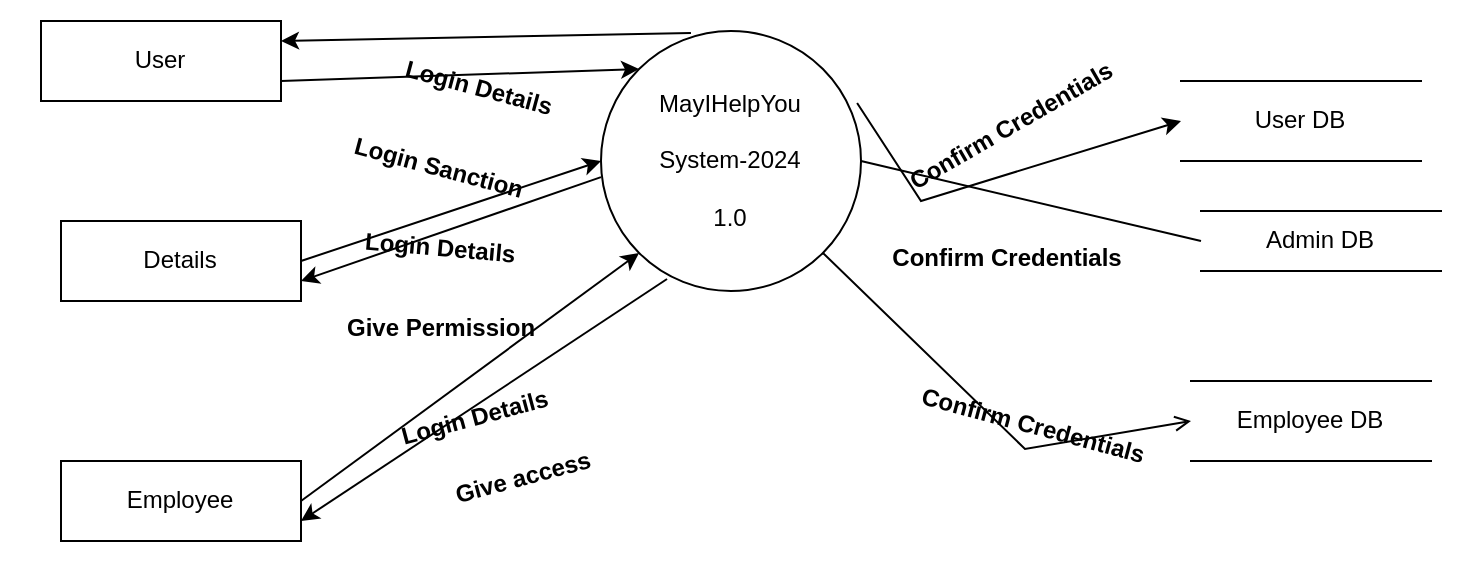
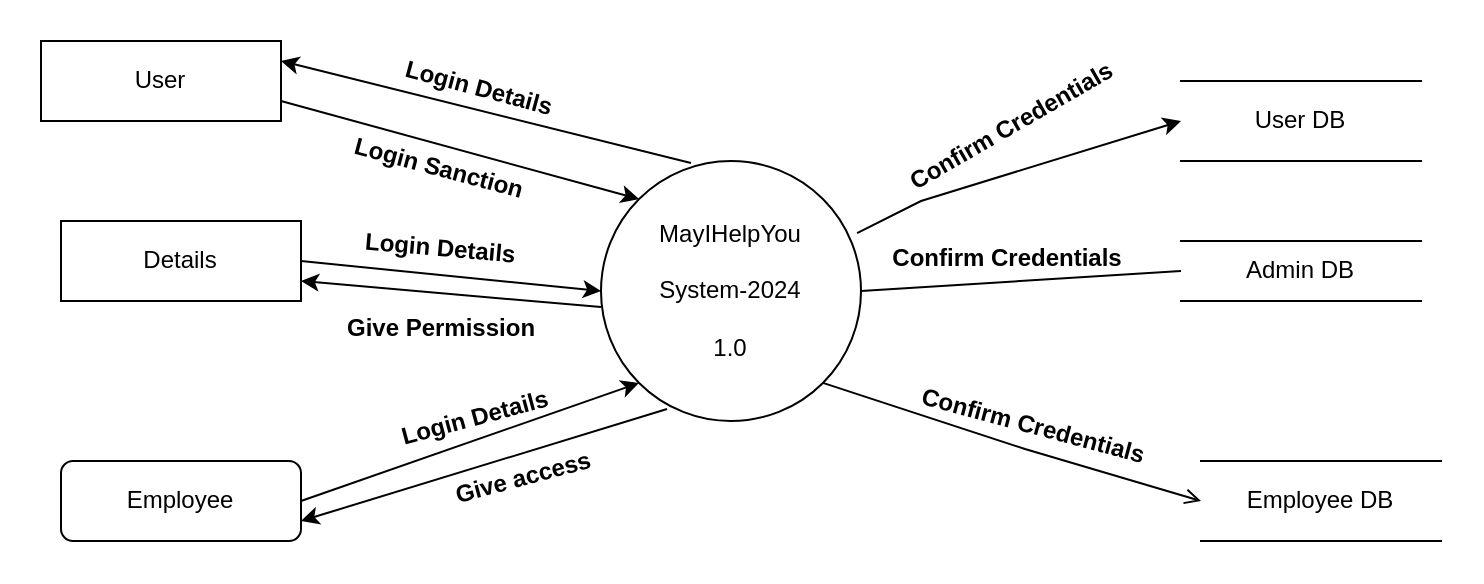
  <mxCell id="0" />
  <mxCell id="1" parent="0" />
- <mxCell id="2" value="MayIHelpYou&lt;div&gt;&lt;br&gt;&lt;/div&gt;&lt;div&gt;System-2024&lt;/div&gt;&lt;div&gt;&lt;br&gt;&lt;/div&gt;&lt;div&gt;1.0&lt;/div&gt;" style="ellipse;whiteSpace=wrap;html=1;" parent="1" vertex="1"><mxGeometry x="300" y="15" width="130" height="130" as="geometry" /></mxCell>
- <mxCell id="3" value="User" style="rounded=0;whiteSpace=wrap;html=1;" parent="1" vertex="1"><mxGeometry x="20" y="10" width="120" height="40" as="geometry" /></mxCell>
+ <mxCell id="2" value="MayIHelpYou&lt;div&gt;&lt;br&gt;&lt;/div&gt;&lt;div&gt;System-2024&lt;/div&gt;&lt;div&gt;&lt;br&gt;&lt;/div&gt;&lt;div&gt;1.0&lt;/div&gt;" style="ellipse;whiteSpace=wrap;html=1;" parent="1" vertex="1"><mxGeometry x="300" y="80" width="130" height="130" as="geometry" /></mxCell>
+ <mxCell id="3" value="User" style="rounded=0;whiteSpace=wrap;html=1;" parent="1" vertex="1"><mxGeometry x="20" y="20" width="120" height="40" as="geometry" /></mxCell>
  <mxCell id="4" value="User DB" style="shape=partialRectangle;whiteSpace=wrap;html=1;left=0;right=0;fillColor=none;" parent="1" vertex="1"><mxGeometry x="590" y="40" width="120" height="40" as="geometry" /></mxCell>
- <mxCell id="5" value="Admin DB" style="shape=partialRectangle;whiteSpace=wrap;html=1;left=0;right=0;fillColor=none;" parent="1" vertex="1"><mxGeometry x="600" y="105" width="120" height="30" as="geometry" /></mxCell>
- <mxCell id="6" value="Employee DB" style="shape=partialRectangle;whiteSpace=wrap;html=1;left=0;right=0;fillColor=none;" parent="1" vertex="1"><mxGeometry x="595" y="190" width="120" height="40" as="geometry" /></mxCell>
+ <mxCell id="5" value="Admin DB" style="shape=partialRectangle;whiteSpace=wrap;html=1;left=0;right=0;fillColor=none;" parent="1" vertex="1"><mxGeometry x="590" y="120" width="120" height="30" as="geometry" /></mxCell>
+ <mxCell id="6" value="Employee DB" style="shape=partialRectangle;whiteSpace=wrap;html=1;left=0;right=0;fillColor=none;" parent="1" vertex="1"><mxGeometry x="600" y="230" width="120" height="40" as="geometry" /></mxCell>
  <mxCell id="7" value="Details" style="rounded=0;whiteSpace=wrap;html=1;" parent="1" vertex="1"><mxGeometry x="30" y="110" width="120" height="40" as="geometry" /></mxCell>
- <mxCell id="8" value="Employee" style="rounded=0;whiteSpace=wrap;html=1;" parent="1" vertex="1"><mxGeometry x="30" y="230" width="120" height="40" as="geometry" /></mxCell>
+ <mxCell id="8" value="Employee" style="whiteSpace=wrap;html=1;rounded=1;" parent="1" vertex="1"><mxGeometry x="30" y="230" width="120" height="40" as="geometry" /></mxCell>
  <mxCell id="9" value="" style="endArrow=classic;html=1;rounded=0;exitX=1;exitY=0.75;exitDx=0;exitDy=0;entryX=0;entryY=0;entryDx=0;entryDy=0;" parent="1" source="3" target="2" edge="1"><mxGeometry width="50" height="50" relative="1" as="geometry"><mxPoint x="320" y="150" as="sourcePoint" /><mxPoint x="370" y="100" as="targetPoint" /></mxGeometry></mxCell>
  <mxCell id="10" value="" style="endArrow=classic;html=1;rounded=0;exitX=0.985;exitY=0.277;exitDx=0;exitDy=0;entryX=0;entryY=0.5;entryDx=0;entryDy=0;exitPerimeter=0;" parent="1" source="2" target="4" edge="1"><mxGeometry width="50" height="50" relative="1" as="geometry"><mxPoint x="490" y="150" as="sourcePoint" /><mxPoint x="659" y="199" as="targetPoint" /><Array as="points"><mxPoint x="460" y="100" /></Array></mxGeometry></mxCell>
  <mxCell id="11" value="" style="endArrow=none;html=1;rounded=0;exitX=1;exitY=0.5;exitDx=0;exitDy=0;entryX=0;entryY=0.5;entryDx=0;entryDy=0;" parent="1" source="2" target="5" edge="1"><mxGeometry width="50" height="50" relative="1" as="geometry"><mxPoint x="470" y="140" as="sourcePoint" /><mxPoint x="632" y="64" as="targetPoint" /><Array as="points" /></mxGeometry></mxCell>
  <mxCell id="12" value="" style="endArrow=open;html=1;rounded=0;exitX=1;exitY=1;exitDx=0;exitDy=0;entryX=0;entryY=0.5;entryDx=0;entryDy=0;" parent="1" source="2" target="6" edge="1"><mxGeometry width="50" height="50" relative="1" as="geometry"><mxPoint x="480" y="240" as="sourcePoint" /><mxPoint x="642" y="164" as="targetPoint" /><Array as="points"><mxPoint x="512" y="224" /></Array></mxGeometry></mxCell>
  <mxCell id="13" value="" style="endArrow=classic;html=1;rounded=0;exitX=1;exitY=0.5;exitDx=0;exitDy=0;entryX=0;entryY=0.5;entryDx=0;entryDy=0;" parent="1" source="7" target="2" edge="1"><mxGeometry width="50" height="50" relative="1" as="geometry"><mxPoint x="200" y="130" as="sourcePoint" /><mxPoint x="362" y="54" as="targetPoint" /><Array as="points" /></mxGeometry></mxCell>
  <mxCell id="14" value="" style="endArrow=classic;html=1;rounded=0;entryX=0;entryY=1;entryDx=0;entryDy=0;exitX=1;exitY=0.5;exitDx=0;exitDy=0;" parent="1" source="8" target="2" edge="1"><mxGeometry width="50" height="50" relative="1" as="geometry"><mxPoint x="320" y="150" as="sourcePoint" /><mxPoint x="370" y="100" as="targetPoint" /></mxGeometry></mxCell>
  <mxCell id="15" value="" style="endArrow=classic;html=1;rounded=0;entryX=1;entryY=0.75;entryDx=0;entryDy=0;exitX=0.254;exitY=0.954;exitDx=0;exitDy=0;exitPerimeter=0;" parent="1" source="2" target="8" edge="1"><mxGeometry width="50" height="50" relative="1" as="geometry"><mxPoint x="320" y="150" as="sourcePoint" /><mxPoint x="370" y="100" as="targetPoint" /></mxGeometry></mxCell>
  <mxCell id="16" value="" style="endArrow=classic;html=1;rounded=0;exitX=0;exitY=0.562;exitDx=0;exitDy=0;exitPerimeter=0;entryX=1;entryY=0.75;entryDx=0;entryDy=0;" parent="1" source="2" target="7" edge="1"><mxGeometry width="50" height="50" relative="1" as="geometry"><mxPoint x="320" y="150" as="sourcePoint" /><mxPoint x="370" y="100" as="targetPoint" /></mxGeometry></mxCell>
  <mxCell id="17" value="" style="endArrow=classic;html=1;rounded=0;entryX=1;entryY=0.25;entryDx=0;entryDy=0;exitX=0.346;exitY=0.008;exitDx=0;exitDy=0;exitPerimeter=0;" parent="1" source="2" target="3" edge="1"><mxGeometry width="50" height="50" relative="1" as="geometry"><mxPoint x="320" y="150" as="sourcePoint" /><mxPoint x="370" y="100" as="targetPoint" /></mxGeometry></mxCell>
  <mxCell id="18" value="&lt;font style=&quot;font-size: 12px;&quot;&gt;Login Details&lt;/font&gt;" style="text;strokeColor=none;fillColor=none;html=1;fontSize=24;fontStyle=1;verticalAlign=middle;align=center;rotation=15;" vertex="1" parent="1"><mxGeometry x="190" y="20" width="100" height="40" as="geometry" /></mxCell>
  <mxCell id="19" value="&lt;span style=&quot;font-size: 12px;&quot;&gt;Login Sanction&lt;/span&gt;" style="text;strokeColor=none;fillColor=none;html=1;fontSize=24;fontStyle=1;verticalAlign=middle;align=center;rotation=15;" vertex="1" parent="1"><mxGeometry x="170.003" y="59.999" width="100" height="40" as="geometry" /></mxCell>
  <mxCell id="20" value="&lt;span style=&quot;font-size: 12px;&quot;&gt;Login Details&lt;/span&gt;" style="text;strokeColor=none;fillColor=none;html=1;fontSize=24;fontStyle=1;verticalAlign=middle;align=center;rotation=5;" vertex="1" parent="1"><mxGeometry x="170.003" y="99.999" width="100" height="40" as="geometry" /></mxCell>
  <mxCell id="21" value="&lt;span style=&quot;font-size: 12px;&quot;&gt;Give Permission&lt;/span&gt;" style="text;strokeColor=none;fillColor=none;html=1;fontSize=24;fontStyle=1;verticalAlign=middle;align=center;rotation=0;" vertex="1" parent="1"><mxGeometry x="170.003" y="139.999" width="100" height="40" as="geometry" /></mxCell>
  <mxCell id="22" value="&lt;span style=&quot;font-size: 12px;&quot;&gt;Login Details&lt;/span&gt;" style="text;strokeColor=none;fillColor=none;html=1;fontSize=24;fontStyle=1;verticalAlign=middle;align=center;rotation=-15;" vertex="1" parent="1"><mxGeometry x="186.07" y="180.52" width="100" height="49.66" as="geometry" /></mxCell>
  <mxCell id="23" value="&lt;span style=&quot;font-size: 12px;&quot;&gt;Give access&lt;/span&gt;" style="text;strokeColor=none;fillColor=none;html=1;fontSize=24;fontStyle=1;verticalAlign=middle;align=center;rotation=-15;" vertex="1" parent="1"><mxGeometry x="210.003" y="210.005" width="100" height="49.66" as="geometry" /></mxCell>
  <mxCell id="24" value="&lt;span style=&quot;font-size: 12px;&quot;&gt;Confirm Credentials&lt;/span&gt;" style="text;strokeColor=none;fillColor=none;html=1;fontSize=24;fontStyle=1;verticalAlign=middle;align=center;rotation=-30;" vertex="1" parent="1"><mxGeometry x="442.5" y="29.67" width="120" height="59.66" as="geometry" /></mxCell>
  <mxCell id="25" value="&lt;span style=&quot;font-size: 12px;&quot;&gt;Confirm Credentials&lt;/span&gt;" style="text;strokeColor=none;fillColor=none;html=1;fontSize=24;fontStyle=1;verticalAlign=middle;align=center;rotation=0;" vertex="1" parent="1"><mxGeometry x="442.5" y="100" width="120" height="50" as="geometry" /></mxCell>
  <mxCell id="26" value="&lt;span style=&quot;font-size: 12px;&quot;&gt;Confirm Credentials&lt;/span&gt;" style="text;strokeColor=none;fillColor=none;html=1;fontSize=24;fontStyle=1;verticalAlign=middle;align=center;rotation=15;" vertex="1" parent="1"><mxGeometry x="457.41" y="189.66" width="120" height="39.66" as="geometry" /></mxCell>
